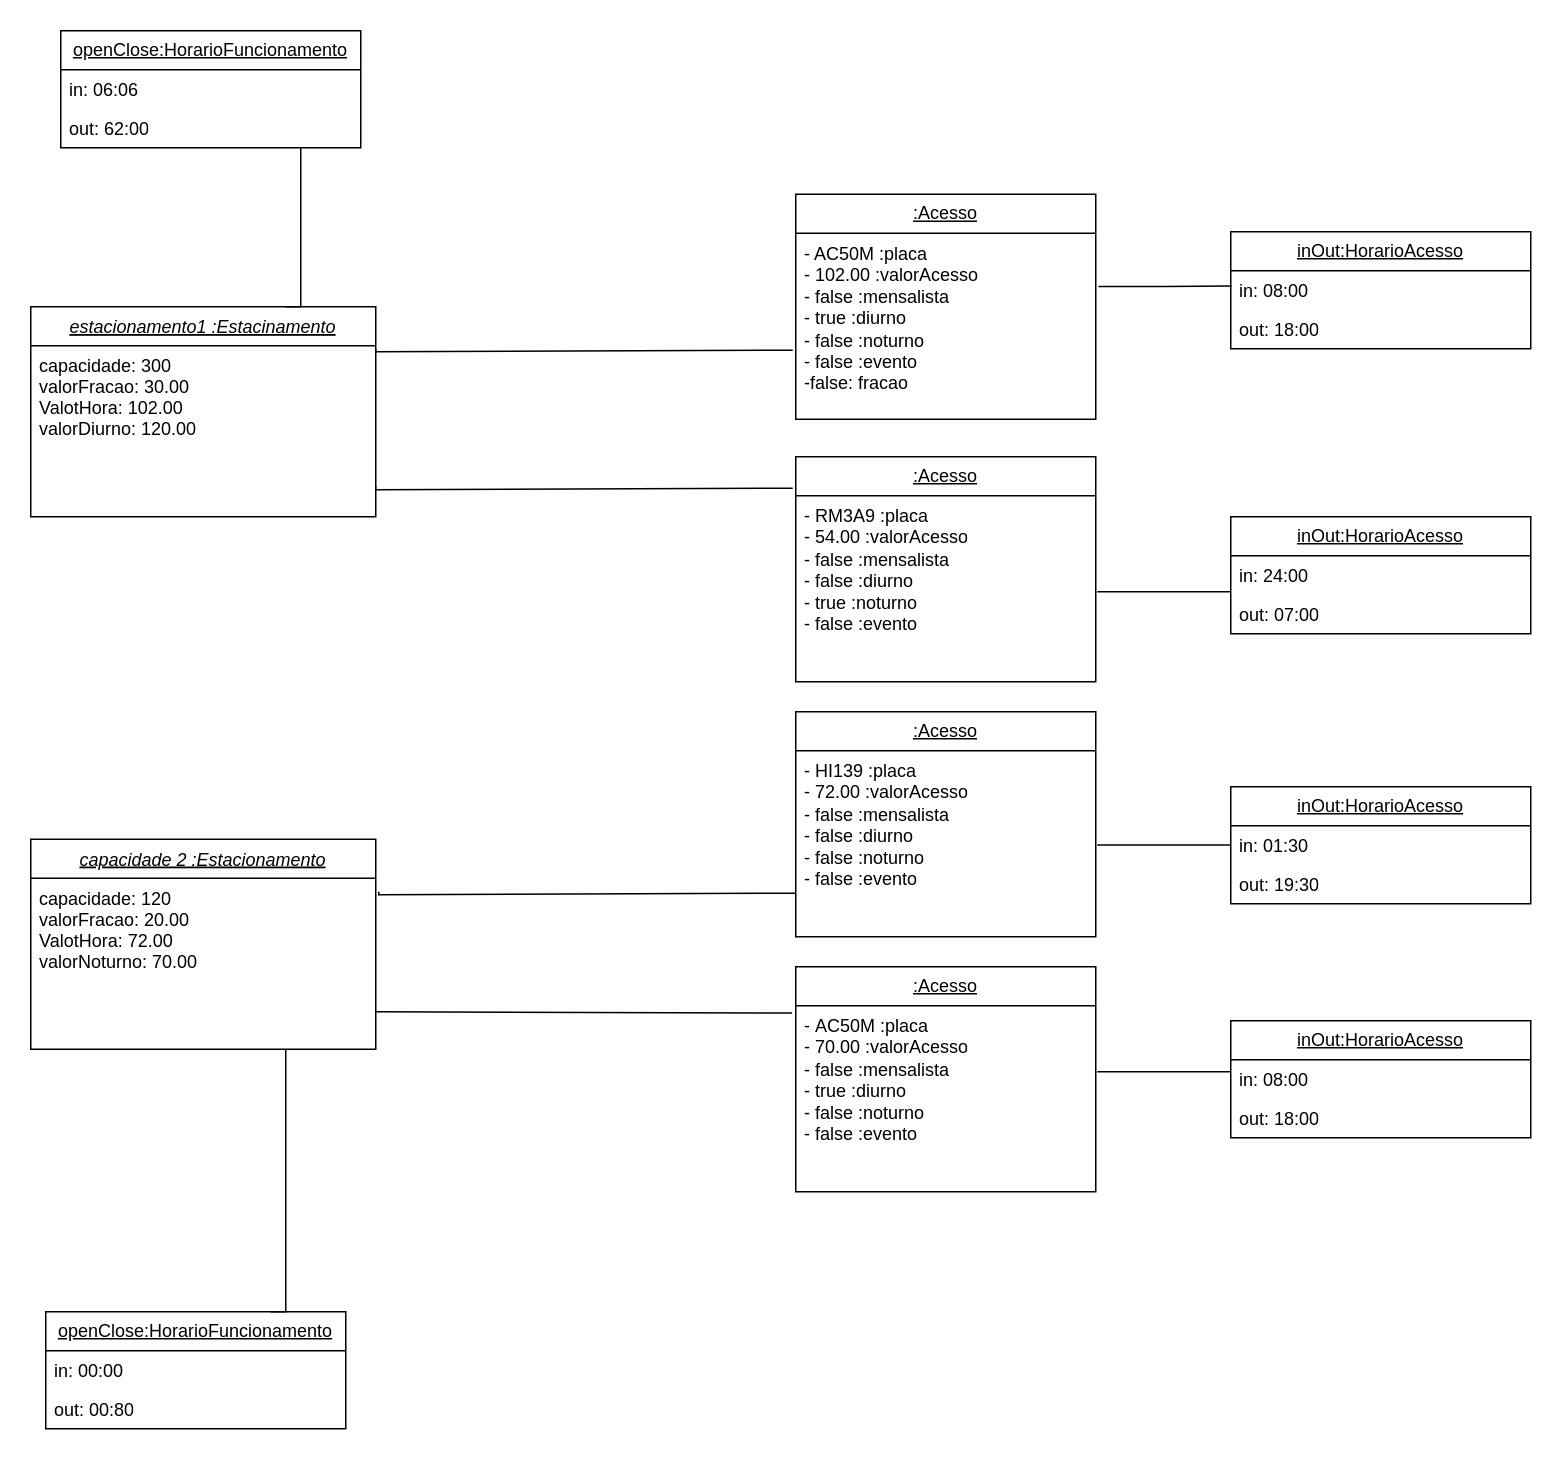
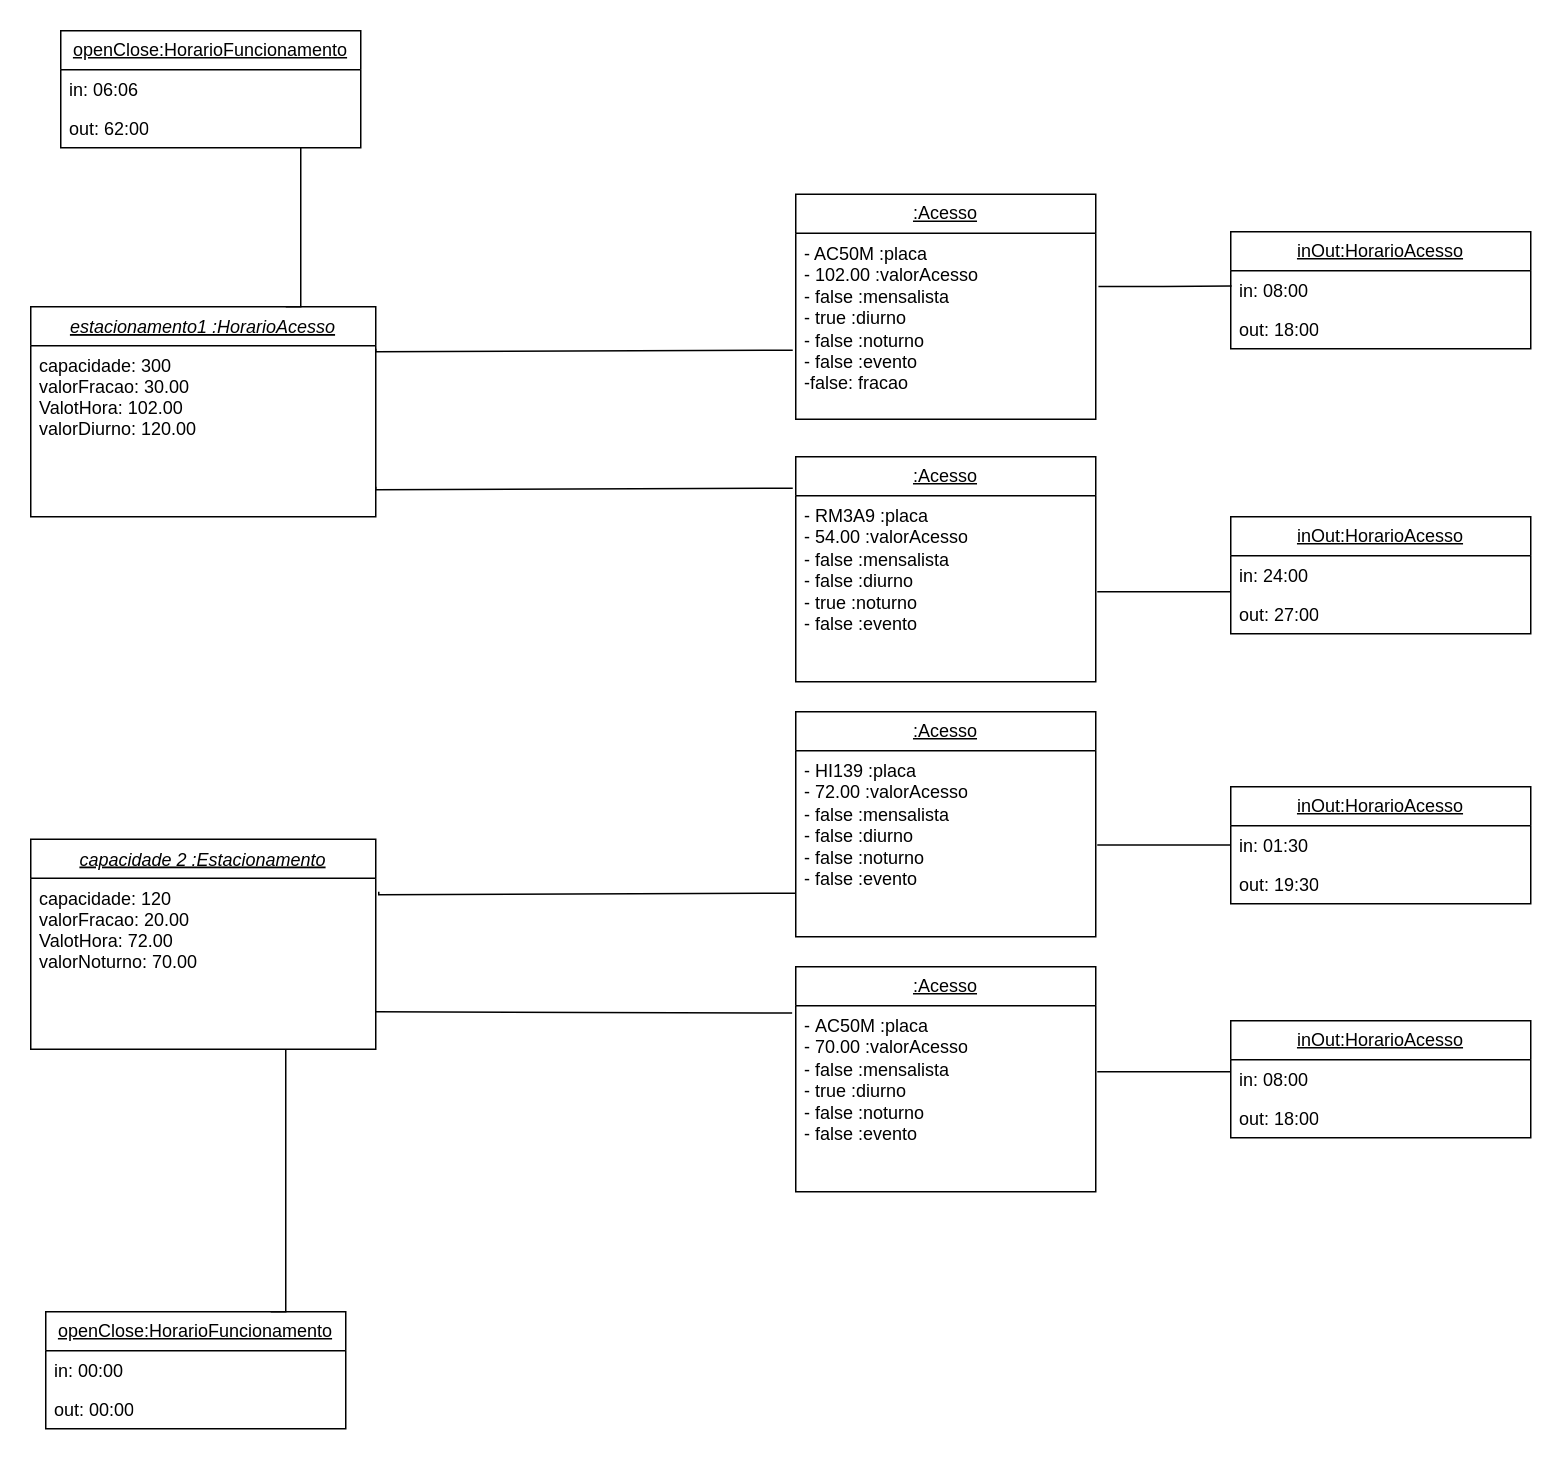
  <mxCell id="0" />
  <mxCell id="1" parent="0" />
- <mxCell id="2" value="estacionamento1 :Estacinamento" style="swimlane;fontStyle=6;align=center;verticalAlign=top;childLayout=stackLayout;horizontal=1;startSize=26;horizontalStack=0;resizeParent=1;resizeLast=0;collapsible=1;marginBottom=0;rounded=0;shadow=0;strokeWidth=1;" parent="1" vertex="1"><mxGeometry x="20" y="204" width="230" height="140" as="geometry"><mxRectangle x="230" y="140" width="160" height="26" as="alternateBounds" /></mxGeometry></mxCell>
+ <mxCell id="2" value="estacionamento1 :HorarioAcesso" style="swimlane;fontStyle=6;align=center;verticalAlign=top;childLayout=stackLayout;horizontal=1;startSize=26;horizontalStack=0;resizeParent=1;resizeLast=0;collapsible=1;marginBottom=0;rounded=0;shadow=0;strokeWidth=1;" parent="1" vertex="1"><mxGeometry x="20" y="204" width="230" height="140" as="geometry"><mxRectangle x="230" y="140" width="160" height="26" as="alternateBounds" /></mxGeometry></mxCell>
  <mxCell id="3" value="capacidade: 300&#10;valorFracao: 30.00&#10;ValotHora: 102.00&#10;valorDiurno: 120.00&#10;" style="text;align=left;verticalAlign=top;spacingLeft=4;spacingRight=4;overflow=hidden;rotatable=0;points=[[0,0.5],[1,0.5]];portConstraint=eastwest;" parent="2" vertex="1"><mxGeometry y="26" width="230" height="114" as="geometry" /></mxCell>
  <mxCell id="4" value="capacidade 2 :Estacionamento" style="swimlane;fontStyle=6;align=center;verticalAlign=top;childLayout=stackLayout;horizontal=1;startSize=26;horizontalStack=0;resizeParent=1;resizeLast=0;collapsible=1;marginBottom=0;rounded=0;shadow=0;strokeWidth=1;" parent="1" vertex="1"><mxGeometry x="20" y="559" width="230" height="140" as="geometry"><mxRectangle x="230" y="140" width="160" height="26" as="alternateBounds" /></mxGeometry></mxCell>
  <mxCell id="5" value="capacidade: 120&#10;valorFracao: 20.00&#10;ValotHora: 72.00&#10;valorNoturno: 70.00&#10;" style="text;align=left;verticalAlign=top;spacingLeft=4;spacingRight=4;overflow=hidden;rotatable=0;points=[[0,0.5],[1,0.5]];portConstraint=eastwest;" parent="4" vertex="1"><mxGeometry y="26" width="230" height="114" as="geometry" /></mxCell>
  <mxCell id="6" value="&lt;u&gt;:Acesso&lt;/u&gt;" style="swimlane;fontStyle=0;childLayout=stackLayout;horizontal=1;startSize=26;fillColor=none;horizontalStack=0;resizeParent=1;resizeParentMax=0;resizeLast=0;collapsible=1;marginBottom=0;whiteSpace=wrap;html=1;" parent="1" vertex="1"><mxGeometry x="530" y="129" width="200" height="150" as="geometry" /></mxCell>
  <mxCell id="7" value="- AC50M&amp;nbsp;:placa&lt;br&gt;- 102.00 :valorAcesso&lt;br&gt;- false :mensalista&lt;br&gt;- true :diurno&lt;br&gt;- false :noturno&lt;br&gt;- false :evento&lt;br&gt;-false: fracao" style="text;strokeColor=none;fillColor=none;align=left;verticalAlign=top;spacingLeft=4;spacingRight=4;overflow=hidden;rotatable=0;points=[[0,0.5],[1,0.5]];portConstraint=eastwest;whiteSpace=wrap;html=1;" parent="6" vertex="1"><mxGeometry y="26" width="200" height="124" as="geometry" /></mxCell>
  <mxCell id="8" value="&lt;u&gt;:Acesso&lt;/u&gt;" style="swimlane;fontStyle=0;childLayout=stackLayout;horizontal=1;startSize=26;fillColor=none;horizontalStack=0;resizeParent=1;resizeParentMax=0;resizeLast=0;collapsible=1;marginBottom=0;whiteSpace=wrap;html=1;" parent="1" vertex="1"><mxGeometry x="530" y="304" width="200" height="150" as="geometry" /></mxCell>
  <mxCell id="9" value="-&amp;nbsp;RM3A9&amp;nbsp;:placa&lt;br&gt;- 54.00 :valorAcesso&lt;br&gt;- false :mensalista&lt;br&gt;- false :diurno&lt;br&gt;- true :noturno&lt;br&gt;- false :evento" style="text;strokeColor=none;fillColor=none;align=left;verticalAlign=top;spacingLeft=4;spacingRight=4;overflow=hidden;rotatable=0;points=[[0,0.5],[1,0.5]];portConstraint=eastwest;whiteSpace=wrap;html=1;" parent="8" vertex="1"><mxGeometry y="26" width="200" height="124" as="geometry" /></mxCell>
  <mxCell id="10" value="&lt;u&gt;:Acesso&lt;/u&gt;" style="swimlane;fontStyle=0;childLayout=stackLayout;horizontal=1;startSize=26;fillColor=none;horizontalStack=0;resizeParent=1;resizeParentMax=0;resizeLast=0;collapsible=1;marginBottom=0;whiteSpace=wrap;html=1;" parent="1" vertex="1"><mxGeometry x="530" y="474" width="200" height="150" as="geometry" /></mxCell>
  <mxCell id="11" value="-&amp;nbsp;HI139&amp;nbsp;:placa&lt;br&gt;- 72.00 :valorAcesso&lt;br&gt;- false :mensalista&lt;br&gt;- false :diurno&lt;br&gt;- false :noturno&lt;br&gt;- false :evento" style="text;strokeColor=none;fillColor=none;align=left;verticalAlign=top;spacingLeft=4;spacingRight=4;overflow=hidden;rotatable=0;points=[[0,0.5],[1,0.5]];portConstraint=eastwest;whiteSpace=wrap;html=1;" parent="10" vertex="1"><mxGeometry y="26" width="200" height="124" as="geometry" /></mxCell>
  <mxCell id="12" value="&lt;u&gt;:Acesso&lt;/u&gt;" style="swimlane;fontStyle=0;childLayout=stackLayout;horizontal=1;startSize=26;fillColor=none;horizontalStack=0;resizeParent=1;resizeParentMax=0;resizeLast=0;collapsible=1;marginBottom=0;whiteSpace=wrap;html=1;" parent="1" vertex="1"><mxGeometry x="530" y="644" width="200" height="150" as="geometry" /></mxCell>
  <mxCell id="13" value="-&amp;nbsp;AC50M :placa&lt;br&gt;- 70.00 :valorAcesso&lt;br&gt;- false :mensalista&lt;br&gt;- true :diurno&lt;br&gt;- false :noturno&lt;br&gt;- false :evento" style="text;strokeColor=none;fillColor=none;align=left;verticalAlign=top;spacingLeft=4;spacingRight=4;overflow=hidden;rotatable=0;points=[[0,0.5],[1,0.5]];portConstraint=eastwest;whiteSpace=wrap;html=1;" parent="12" vertex="1"><mxGeometry y="26" width="200" height="124" as="geometry" /></mxCell>
  <mxCell id="14" value="&lt;u&gt;openClose:HorarioFuncionamento&lt;/u&gt;" style="swimlane;fontStyle=0;childLayout=stackLayout;horizontal=1;startSize=26;fillColor=none;horizontalStack=0;resizeParent=1;resizeParentMax=0;resizeLast=0;collapsible=1;marginBottom=0;whiteSpace=wrap;html=1;" parent="1" vertex="1"><mxGeometry x="30" y="874" width="200" height="78" as="geometry" /></mxCell>
  <mxCell id="15" value="in: 00:00" style="text;strokeColor=none;fillColor=none;align=left;verticalAlign=top;spacingLeft=4;spacingRight=4;overflow=hidden;rotatable=0;points=[[0,0.5],[1,0.5]];portConstraint=eastwest;whiteSpace=wrap;html=1;" parent="14" vertex="1"><mxGeometry y="26" width="200" height="26" as="geometry" /></mxCell>
- <mxCell id="16" value="out: 00:80" style="text;strokeColor=none;fillColor=none;align=left;verticalAlign=top;spacingLeft=4;spacingRight=4;overflow=hidden;rotatable=0;points=[[0,0.5],[1,0.5]];portConstraint=eastwest;whiteSpace=wrap;html=1;" parent="14" vertex="1"><mxGeometry y="52" width="200" height="26" as="geometry" /></mxCell>
+ <mxCell id="16" value="out: 00:00" style="text;strokeColor=none;fillColor=none;align=left;verticalAlign=top;spacingLeft=4;spacingRight=4;overflow=hidden;rotatable=0;points=[[0,0.5],[1,0.5]];portConstraint=eastwest;whiteSpace=wrap;html=1;" parent="14" vertex="1"><mxGeometry y="52" width="200" height="26" as="geometry" /></mxCell>
  <mxCell id="17" value="&lt;u&gt;inOut:HorarioAcesso&lt;/u&gt;" style="swimlane;fontStyle=0;childLayout=stackLayout;horizontal=1;startSize=26;fillColor=none;horizontalStack=0;resizeParent=1;resizeParentMax=0;resizeLast=0;collapsible=1;marginBottom=0;whiteSpace=wrap;html=1;" parent="1" vertex="1"><mxGeometry x="820" y="154" width="200" height="78" as="geometry" /></mxCell>
  <mxCell id="18" value="in: 08:00" style="text;strokeColor=none;fillColor=none;align=left;verticalAlign=top;spacingLeft=4;spacingRight=4;overflow=hidden;rotatable=0;points=[[0,0.5],[1,0.5]];portConstraint=eastwest;whiteSpace=wrap;html=1;" parent="17" vertex="1"><mxGeometry y="26" width="200" height="26" as="geometry" /></mxCell>
  <mxCell id="19" value="out: 18:00" style="text;strokeColor=none;fillColor=none;align=left;verticalAlign=top;spacingLeft=4;spacingRight=4;overflow=hidden;rotatable=0;points=[[0,0.5],[1,0.5]];portConstraint=eastwest;whiteSpace=wrap;html=1;" parent="17" vertex="1"><mxGeometry y="52" width="200" height="26" as="geometry" /></mxCell>
  <mxCell id="20" value="&lt;u&gt;inOut:HorarioAcesso&lt;/u&gt;" style="swimlane;fontStyle=0;childLayout=stackLayout;horizontal=1;startSize=26;fillColor=none;horizontalStack=0;resizeParent=1;resizeParentMax=0;resizeLast=0;collapsible=1;marginBottom=0;whiteSpace=wrap;html=1;" parent="1" vertex="1"><mxGeometry x="820" y="344" width="200" height="78" as="geometry" /></mxCell>
  <mxCell id="21" value="in: 24:00" style="text;strokeColor=none;fillColor=none;align=left;verticalAlign=top;spacingLeft=4;spacingRight=4;overflow=hidden;rotatable=0;points=[[0,0.5],[1,0.5]];portConstraint=eastwest;whiteSpace=wrap;html=1;" parent="20" vertex="1"><mxGeometry y="26" width="200" height="26" as="geometry" /></mxCell>
- <mxCell id="22" value="out: 07:00" style="text;strokeColor=none;fillColor=none;align=left;verticalAlign=top;spacingLeft=4;spacingRight=4;overflow=hidden;rotatable=0;points=[[0,0.5],[1,0.5]];portConstraint=eastwest;whiteSpace=wrap;html=1;" parent="20" vertex="1"><mxGeometry y="52" width="200" height="26" as="geometry" /></mxCell>
+ <mxCell id="22" value="out: 27:00" style="text;strokeColor=none;fillColor=none;align=left;verticalAlign=top;spacingLeft=4;spacingRight=4;overflow=hidden;rotatable=0;points=[[0,0.5],[1,0.5]];portConstraint=eastwest;whiteSpace=wrap;html=1;" parent="20" vertex="1"><mxGeometry y="52" width="200" height="26" as="geometry" /></mxCell>
  <mxCell id="23" value="&lt;u&gt;inOut:HorarioAcesso&lt;/u&gt;" style="swimlane;fontStyle=0;childLayout=stackLayout;horizontal=1;startSize=26;fillColor=none;horizontalStack=0;resizeParent=1;resizeParentMax=0;resizeLast=0;collapsible=1;marginBottom=0;whiteSpace=wrap;html=1;" parent="1" vertex="1"><mxGeometry x="820" y="524" width="200" height="78" as="geometry" /></mxCell>
  <mxCell id="24" value="in: 01:30" style="text;strokeColor=none;fillColor=none;align=left;verticalAlign=top;spacingLeft=4;spacingRight=4;overflow=hidden;rotatable=0;points=[[0,0.5],[1,0.5]];portConstraint=eastwest;whiteSpace=wrap;html=1;" parent="23" vertex="1"><mxGeometry y="26" width="200" height="26" as="geometry" /></mxCell>
  <mxCell id="25" value="out: 19:30" style="text;strokeColor=none;fillColor=none;align=left;verticalAlign=top;spacingLeft=4;spacingRight=4;overflow=hidden;rotatable=0;points=[[0,0.5],[1,0.5]];portConstraint=eastwest;whiteSpace=wrap;html=1;" parent="23" vertex="1"><mxGeometry y="52" width="200" height="26" as="geometry" /></mxCell>
  <mxCell id="26" value="&lt;u&gt;inOut:HorarioAcesso&lt;/u&gt;" style="swimlane;fontStyle=0;childLayout=stackLayout;horizontal=1;startSize=26;fillColor=none;horizontalStack=0;resizeParent=1;resizeParentMax=0;resizeLast=0;collapsible=1;marginBottom=0;whiteSpace=wrap;html=1;" parent="1" vertex="1"><mxGeometry x="820" y="680" width="200" height="78" as="geometry" /></mxCell>
  <mxCell id="27" value="in: 08:00" style="text;strokeColor=none;fillColor=none;align=left;verticalAlign=top;spacingLeft=4;spacingRight=4;overflow=hidden;rotatable=0;points=[[0,0.5],[1,0.5]];portConstraint=eastwest;whiteSpace=wrap;html=1;" parent="26" vertex="1"><mxGeometry y="26" width="200" height="26" as="geometry" /></mxCell>
  <mxCell id="28" value="out: 18:00" style="text;strokeColor=none;fillColor=none;align=left;verticalAlign=top;spacingLeft=4;spacingRight=4;overflow=hidden;rotatable=0;points=[[0,0.5],[1,0.5]];portConstraint=eastwest;whiteSpace=wrap;html=1;" parent="26" vertex="1"><mxGeometry y="52" width="200" height="26" as="geometry" /></mxCell>
  <mxCell id="29" value="&lt;u&gt;openClose:HorarioFuncionamento&lt;/u&gt;" style="swimlane;fontStyle=0;childLayout=stackLayout;horizontal=1;startSize=26;fillColor=none;horizontalStack=0;resizeParent=1;resizeParentMax=0;resizeLast=0;collapsible=1;marginBottom=0;whiteSpace=wrap;html=1;" parent="1" vertex="1"><mxGeometry x="40" y="20" width="200" height="78" as="geometry" /></mxCell>
  <mxCell id="30" value="in: 06:06" style="text;strokeColor=none;fillColor=none;align=left;verticalAlign=top;spacingLeft=4;spacingRight=4;overflow=hidden;rotatable=0;points=[[0,0.5],[1,0.5]];portConstraint=eastwest;whiteSpace=wrap;html=1;" parent="29" vertex="1"><mxGeometry y="26" width="200" height="26" as="geometry" /></mxCell>
  <mxCell id="31" value="out: 62:00" style="text;strokeColor=none;fillColor=none;align=left;verticalAlign=top;spacingLeft=4;spacingRight=4;overflow=hidden;rotatable=0;points=[[0,0.5],[1,0.5]];portConstraint=eastwest;whiteSpace=wrap;html=1;" parent="29" vertex="1"><mxGeometry y="52" width="200" height="26" as="geometry" /></mxCell>
  <mxCell id="32" value="" style="endArrow=none;html=1;edgeStyle=orthogonalEdgeStyle;rounded=0;exitX=1.009;exitY=0.286;exitDx=0;exitDy=0;exitPerimeter=0;entryX=0.003;entryY=0.39;entryDx=0;entryDy=0;entryPerimeter=0;" parent="1" source="7" target="18" edge="1"><mxGeometry relative="1" as="geometry"><mxPoint x="710" y="192.33" as="sourcePoint" /><mxPoint x="870" y="192.33" as="targetPoint" /></mxGeometry></mxCell>
  <mxCell id="33" value="" style="endArrow=none;html=1;edgeStyle=orthogonalEdgeStyle;rounded=0;exitX=1.009;exitY=0.286;exitDx=0;exitDy=0;exitPerimeter=0;entryX=0.003;entryY=0.39;entryDx=0;entryDy=0;entryPerimeter=0;" parent="1" edge="1"><mxGeometry relative="1" as="geometry"><mxPoint x="731" y="394" as="sourcePoint" /><mxPoint x="820" y="394" as="targetPoint" /></mxGeometry></mxCell>
  <mxCell id="34" value="" style="endArrow=none;html=1;edgeStyle=orthogonalEdgeStyle;rounded=0;exitX=1.009;exitY=0.286;exitDx=0;exitDy=0;exitPerimeter=0;entryX=0.003;entryY=0.39;entryDx=0;entryDy=0;entryPerimeter=0;" parent="1" edge="1"><mxGeometry relative="1" as="geometry"><mxPoint x="731" y="562.76" as="sourcePoint" /><mxPoint x="820" y="562.76" as="targetPoint" /></mxGeometry></mxCell>
  <mxCell id="35" value="" style="endArrow=none;html=1;edgeStyle=orthogonalEdgeStyle;rounded=0;exitX=1.009;exitY=0.286;exitDx=0;exitDy=0;exitPerimeter=0;entryX=0.003;entryY=0.39;entryDx=0;entryDy=0;entryPerimeter=0;" parent="1" edge="1"><mxGeometry relative="1" as="geometry"><mxPoint x="731" y="714" as="sourcePoint" /><mxPoint x="820" y="714" as="targetPoint" /></mxGeometry></mxCell>
  <mxCell id="36" value="" style="endArrow=none;html=1;edgeStyle=orthogonalEdgeStyle;rounded=0;entryX=-0.012;entryY=0.039;entryDx=0;entryDy=0;entryPerimeter=0;" edge="1" parent="1" target="13"><mxGeometry relative="1" as="geometry"><mxPoint x="250" y="674" as="sourcePoint" /><mxPoint x="410" y="674" as="targetPoint" /></mxGeometry></mxCell>
  <mxCell id="37" value="" style="endArrow=none;html=1;edgeStyle=orthogonalEdgeStyle;rounded=0;entryX=-0.012;entryY=0.039;entryDx=0;entryDy=0;entryPerimeter=0;" edge="1" parent="1"><mxGeometry relative="1" as="geometry"><mxPoint x="250" y="232" as="sourcePoint" /><mxPoint x="528" y="233" as="targetPoint" /><Array as="points"><mxPoint x="250" y="234" /></Array></mxGeometry></mxCell>
  <mxCell id="38" value="" style="endArrow=none;html=1;edgeStyle=orthogonalEdgeStyle;rounded=0;entryX=-0.012;entryY=0.039;entryDx=0;entryDy=0;entryPerimeter=0;" edge="1" parent="1"><mxGeometry relative="1" as="geometry"><mxPoint x="250" y="324" as="sourcePoint" /><mxPoint x="528" y="325" as="targetPoint" /><Array as="points"><mxPoint x="250" y="326" /></Array></mxGeometry></mxCell>
  <mxCell id="39" value="" style="endArrow=none;html=1;edgeStyle=orthogonalEdgeStyle;rounded=0;entryX=-0.012;entryY=0.039;entryDx=0;entryDy=0;entryPerimeter=0;" edge="1" parent="1"><mxGeometry relative="1" as="geometry"><mxPoint x="252" y="594" as="sourcePoint" /><mxPoint x="530" y="595" as="targetPoint" /><Array as="points"><mxPoint x="252" y="596" /></Array></mxGeometry></mxCell>
  <mxCell id="40" value="" style="endArrow=none;html=1;edgeStyle=orthogonalEdgeStyle;rounded=0;exitX=0.75;exitY=0;exitDx=0;exitDy=0;" edge="1" parent="1" source="14"><mxGeometry relative="1" as="geometry"><mxPoint x="190" y="829" as="sourcePoint" /><mxPoint x="190" y="699" as="targetPoint" /><Array as="points"><mxPoint x="190" y="874" /></Array></mxGeometry></mxCell>
  <mxCell id="41" value="" style="endArrow=none;html=1;edgeStyle=orthogonalEdgeStyle;rounded=0;exitX=0.75;exitY=0;exitDx=0;exitDy=0;" edge="1" parent="1" target="31"><mxGeometry relative="1" as="geometry"><mxPoint x="190" y="204" as="sourcePoint" /><mxPoint x="200" y="107.5" as="targetPoint" /><Array as="points"><mxPoint x="200" y="204" /></Array></mxGeometry></mxCell>
